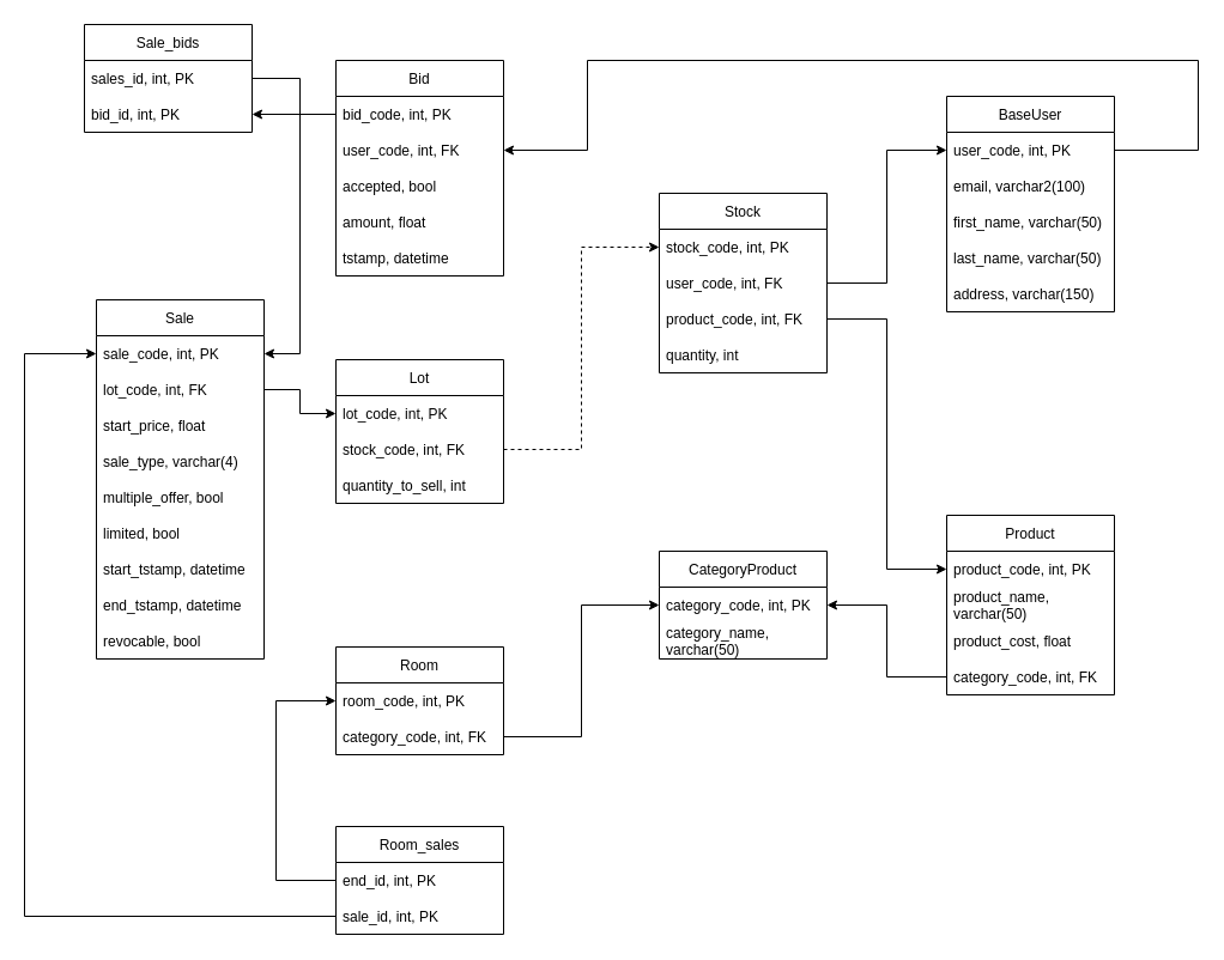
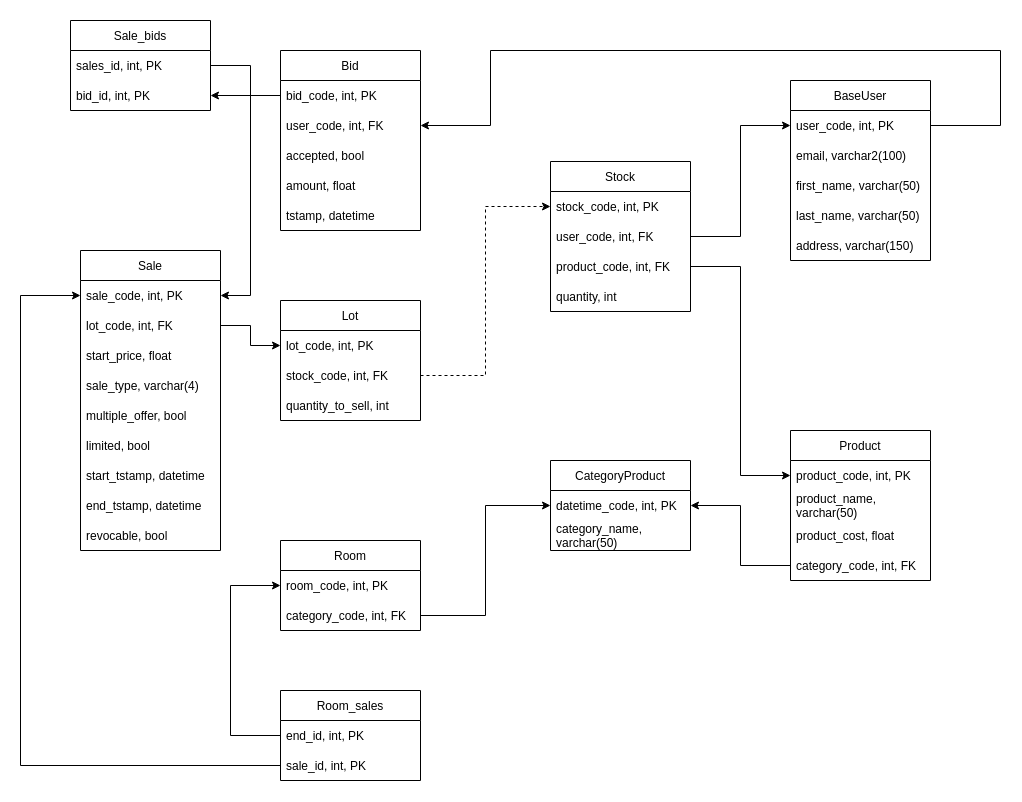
  <mxCell id="0" />
  <mxCell id="1" parent="0" />
  <mxCell id="2" value="BaseUser" style="swimlane;fontStyle=0;childLayout=stackLayout;horizontal=1;startSize=30;horizontalStack=0;resizeParent=1;resizeParentMax=0;resizeLast=0;collapsible=1;marginBottom=0;" parent="1" vertex="1"><mxGeometry x="790" y="80" width="140" height="180" as="geometry" /></mxCell>
  <mxCell id="3" value="user_code, int, PK" style="text;strokeColor=none;fillColor=none;align=left;verticalAlign=middle;spacingLeft=4;spacingRight=4;overflow=hidden;points=[[0,0.5],[1,0.5]];portConstraint=eastwest;rotatable=0;" parent="2" vertex="1"><mxGeometry y="30" width="140" height="30" as="geometry" /></mxCell>
  <mxCell id="4" value="email, varchar2(100)" style="text;strokeColor=none;fillColor=none;align=left;verticalAlign=middle;spacingLeft=4;spacingRight=4;overflow=hidden;points=[[0,0.5],[1,0.5]];portConstraint=eastwest;rotatable=0;" parent="2" vertex="1"><mxGeometry y="60" width="140" height="30" as="geometry" /></mxCell>
  <mxCell id="5" value="first_name, varchar(50)" style="text;strokeColor=none;fillColor=none;align=left;verticalAlign=middle;spacingLeft=4;spacingRight=4;overflow=hidden;points=[[0,0.5],[1,0.5]];portConstraint=eastwest;rotatable=0;" parent="2" vertex="1"><mxGeometry y="90" width="140" height="30" as="geometry" /></mxCell>
  <mxCell id="6" value="last_name, varchar(50)" style="text;strokeColor=none;fillColor=none;align=left;verticalAlign=middle;spacingLeft=4;spacingRight=4;overflow=hidden;points=[[0,0.5],[1,0.5]];portConstraint=eastwest;rotatable=0;" parent="2" vertex="1"><mxGeometry y="120" width="140" height="30" as="geometry" /></mxCell>
  <mxCell id="7" value="address, varchar(150)" style="text;strokeColor=none;fillColor=none;align=left;verticalAlign=middle;spacingLeft=4;spacingRight=4;overflow=hidden;points=[[0,0.5],[1,0.5]];portConstraint=eastwest;rotatable=0;" parent="2" vertex="1"><mxGeometry y="150" width="140" height="30" as="geometry" /></mxCell>
  <mxCell id="8" value="Product" style="swimlane;fontStyle=0;childLayout=stackLayout;horizontal=1;startSize=30;horizontalStack=0;resizeParent=1;resizeParentMax=0;resizeLast=0;collapsible=1;marginBottom=0;" parent="1" vertex="1"><mxGeometry x="790" y="430" width="140" height="150" as="geometry" /></mxCell>
  <mxCell id="9" value="product_code, int, PK" style="text;strokeColor=none;fillColor=none;align=left;verticalAlign=middle;spacingLeft=4;spacingRight=4;overflow=hidden;points=[[0,0.5],[1,0.5]];portConstraint=eastwest;rotatable=0;" parent="8" vertex="1"><mxGeometry y="30" width="140" height="30" as="geometry" /></mxCell>
  <mxCell id="10" value="product_name,&#10;varchar(50)" style="text;strokeColor=none;fillColor=none;align=left;verticalAlign=middle;spacingLeft=4;spacingRight=4;overflow=hidden;points=[[0,0.5],[1,0.5]];portConstraint=eastwest;rotatable=0;" parent="8" vertex="1"><mxGeometry y="60" width="140" height="30" as="geometry" /></mxCell>
  <mxCell id="11" value="product_cost, float" style="text;strokeColor=none;fillColor=none;align=left;verticalAlign=middle;spacingLeft=4;spacingRight=4;overflow=hidden;points=[[0,0.5],[1,0.5]];portConstraint=eastwest;rotatable=0;" parent="8" vertex="1"><mxGeometry y="90" width="140" height="30" as="geometry" /></mxCell>
  <mxCell id="12" value="category_code, int, FK" style="text;strokeColor=none;fillColor=none;align=left;verticalAlign=middle;spacingLeft=4;spacingRight=4;overflow=hidden;points=[[0,0.5],[1,0.5]];portConstraint=eastwest;rotatable=0;" parent="8" vertex="1"><mxGeometry y="120" width="140" height="30" as="geometry" /></mxCell>
  <mxCell id="13" value="CategoryProduct" style="swimlane;fontStyle=0;childLayout=stackLayout;horizontal=1;startSize=30;horizontalStack=0;resizeParent=1;resizeParentMax=0;resizeLast=0;collapsible=1;marginBottom=0;" parent="1" vertex="1"><mxGeometry x="550" y="460" width="140" height="90" as="geometry" /></mxCell>
- <mxCell id="14" value="category_code, int, PK" style="text;strokeColor=none;fillColor=none;align=left;verticalAlign=middle;spacingLeft=4;spacingRight=4;overflow=hidden;points=[[0,0.5],[1,0.5]];portConstraint=eastwest;rotatable=0;" parent="13" vertex="1"><mxGeometry y="30" width="140" height="30" as="geometry" /></mxCell>
+ <mxCell id="14" value="datetime_code, int, PK" style="text;strokeColor=none;fillColor=none;align=left;verticalAlign=middle;spacingLeft=4;spacingRight=4;overflow=hidden;points=[[0,0.5],[1,0.5]];portConstraint=eastwest;rotatable=0;" parent="13" vertex="1"><mxGeometry y="30" width="140" height="30" as="geometry" /></mxCell>
  <mxCell id="15" value="category_name,&#10; varchar(50)" style="text;strokeColor=none;fillColor=none;align=left;verticalAlign=middle;spacingLeft=4;spacingRight=4;overflow=hidden;points=[[0,0.5],[1,0.5]];portConstraint=eastwest;rotatable=0;" parent="13" vertex="1"><mxGeometry y="60" width="140" height="30" as="geometry" /></mxCell>
  <mxCell id="16" value="Sale" style="swimlane;fontStyle=0;childLayout=stackLayout;horizontal=1;startSize=30;horizontalStack=0;resizeParent=1;resizeParentMax=0;resizeLast=0;collapsible=1;marginBottom=0;" parent="1" vertex="1"><mxGeometry x="80" y="250" width="140" height="300" as="geometry" /></mxCell>
  <mxCell id="17" value="sale_code, int, PK" style="text;strokeColor=none;fillColor=none;align=left;verticalAlign=middle;spacingLeft=4;spacingRight=4;overflow=hidden;points=[[0,0.5],[1,0.5]];portConstraint=eastwest;rotatable=0;" parent="16" vertex="1"><mxGeometry y="30" width="140" height="30" as="geometry" /></mxCell>
  <mxCell id="18" value="lot_code, int, FK" style="text;strokeColor=none;fillColor=none;align=left;verticalAlign=middle;spacingLeft=4;spacingRight=4;overflow=hidden;points=[[0,0.5],[1,0.5]];portConstraint=eastwest;rotatable=0;" parent="16" vertex="1"><mxGeometry y="60" width="140" height="30" as="geometry" /></mxCell>
  <mxCell id="19" value="start_price, float" style="text;strokeColor=none;fillColor=none;align=left;verticalAlign=middle;spacingLeft=4;spacingRight=4;overflow=hidden;points=[[0,0.5],[1,0.5]];portConstraint=eastwest;rotatable=0;" parent="16" vertex="1"><mxGeometry y="90" width="140" height="30" as="geometry" /></mxCell>
  <mxCell id="20" value="sale_type, varchar(4)" style="text;strokeColor=none;fillColor=none;align=left;verticalAlign=middle;spacingLeft=4;spacingRight=4;overflow=hidden;points=[[0,0.5],[1,0.5]];portConstraint=eastwest;rotatable=0;" parent="16" vertex="1"><mxGeometry y="120" width="140" height="30" as="geometry" /></mxCell>
  <mxCell id="21" value="multiple_offer, bool" style="text;strokeColor=none;fillColor=none;align=left;verticalAlign=middle;spacingLeft=4;spacingRight=4;overflow=hidden;points=[[0,0.5],[1,0.5]];portConstraint=eastwest;rotatable=0;" parent="16" vertex="1"><mxGeometry y="150" width="140" height="30" as="geometry" /></mxCell>
  <mxCell id="22" value="limited, bool" style="text;strokeColor=none;fillColor=none;align=left;verticalAlign=middle;spacingLeft=4;spacingRight=4;overflow=hidden;points=[[0,0.5],[1,0.5]];portConstraint=eastwest;rotatable=0;" parent="16" vertex="1"><mxGeometry y="180" width="140" height="30" as="geometry" /></mxCell>
  <mxCell id="23" value="start_tstamp, datetime" style="text;strokeColor=none;fillColor=none;align=left;verticalAlign=middle;spacingLeft=4;spacingRight=4;overflow=hidden;points=[[0,0.5],[1,0.5]];portConstraint=eastwest;rotatable=0;" parent="16" vertex="1"><mxGeometry y="210" width="140" height="30" as="geometry" /></mxCell>
  <mxCell id="24" value="end_tstamp, datetime" style="text;strokeColor=none;fillColor=none;align=left;verticalAlign=middle;spacingLeft=4;spacingRight=4;overflow=hidden;points=[[0,0.5],[1,0.5]];portConstraint=eastwest;rotatable=0;" parent="16" vertex="1"><mxGeometry y="240" width="140" height="30" as="geometry" /></mxCell>
  <mxCell id="25" value="revocable, bool" style="text;strokeColor=none;fillColor=none;align=left;verticalAlign=middle;spacingLeft=4;spacingRight=4;overflow=hidden;points=[[0,0.5],[1,0.5]];portConstraint=eastwest;rotatable=0;" parent="16" vertex="1"><mxGeometry y="270" width="140" height="30" as="geometry" /></mxCell>
  <mxCell id="26" value="Bid" style="swimlane;fontStyle=0;childLayout=stackLayout;horizontal=1;startSize=30;horizontalStack=0;resizeParent=1;resizeParentMax=0;resizeLast=0;collapsible=1;marginBottom=0;" parent="1" vertex="1"><mxGeometry x="280" y="50" width="140" height="180" as="geometry" /></mxCell>
  <mxCell id="27" value="bid_code, int, PK" style="text;strokeColor=none;fillColor=none;align=left;verticalAlign=middle;spacingLeft=4;spacingRight=4;overflow=hidden;points=[[0,0.5],[1,0.5]];portConstraint=eastwest;rotatable=0;" parent="26" vertex="1"><mxGeometry y="30" width="140" height="30" as="geometry" /></mxCell>
  <mxCell id="28" value="user_code, int, FK" style="text;strokeColor=none;fillColor=none;align=left;verticalAlign=middle;spacingLeft=4;spacingRight=4;overflow=hidden;points=[[0,0.5],[1,0.5]];portConstraint=eastwest;rotatable=0;" parent="26" vertex="1"><mxGeometry y="60" width="140" height="30" as="geometry" /></mxCell>
  <mxCell id="29" value="accepted, bool" style="text;strokeColor=none;fillColor=none;align=left;verticalAlign=middle;spacingLeft=4;spacingRight=4;overflow=hidden;points=[[0,0.5],[1,0.5]];portConstraint=eastwest;rotatable=0;" parent="26" vertex="1"><mxGeometry y="90" width="140" height="30" as="geometry" /></mxCell>
  <mxCell id="30" value="amount, float" style="text;strokeColor=none;fillColor=none;align=left;verticalAlign=middle;spacingLeft=4;spacingRight=4;overflow=hidden;points=[[0,0.5],[1,0.5]];portConstraint=eastwest;rotatable=0;" parent="26" vertex="1"><mxGeometry y="120" width="140" height="30" as="geometry" /></mxCell>
  <mxCell id="31" value="tstamp, datetime" style="text;strokeColor=none;fillColor=none;align=left;verticalAlign=middle;spacingLeft=4;spacingRight=4;overflow=hidden;points=[[0,0.5],[1,0.5]];portConstraint=eastwest;rotatable=0;" parent="26" vertex="1"><mxGeometry y="150" width="140" height="30" as="geometry" /></mxCell>
  <mxCell id="32" value="Lot" style="swimlane;fontStyle=0;childLayout=stackLayout;horizontal=1;startSize=30;horizontalStack=0;resizeParent=1;resizeParentMax=0;resizeLast=0;collapsible=1;marginBottom=0;" parent="1" vertex="1"><mxGeometry x="280" y="300" width="140" height="120" as="geometry" /></mxCell>
  <mxCell id="33" value="lot_code, int, PK" style="text;strokeColor=none;fillColor=none;align=left;verticalAlign=middle;spacingLeft=4;spacingRight=4;overflow=hidden;points=[[0,0.5],[1,0.5]];portConstraint=eastwest;rotatable=0;" parent="32" vertex="1"><mxGeometry y="30" width="140" height="30" as="geometry" /></mxCell>
  <mxCell id="34" value="stock_code, int, FK" style="text;strokeColor=none;fillColor=none;align=left;verticalAlign=middle;spacingLeft=4;spacingRight=4;overflow=hidden;points=[[0,0.5],[1,0.5]];portConstraint=eastwest;rotatable=0;" parent="32" vertex="1"><mxGeometry y="60" width="140" height="30" as="geometry" /></mxCell>
  <mxCell id="35" value="quantity_to_sell, int" style="text;strokeColor=none;fillColor=none;align=left;verticalAlign=middle;spacingLeft=4;spacingRight=4;overflow=hidden;points=[[0,0.5],[1,0.5]];portConstraint=eastwest;rotatable=0;" parent="32" vertex="1"><mxGeometry y="90" width="140" height="30" as="geometry" /></mxCell>
  <mxCell id="36" value="Room" style="swimlane;fontStyle=0;childLayout=stackLayout;horizontal=1;startSize=30;horizontalStack=0;resizeParent=1;resizeParentMax=0;resizeLast=0;collapsible=1;marginBottom=0;" parent="1" vertex="1"><mxGeometry x="280" y="540" width="140" height="90" as="geometry" /></mxCell>
  <mxCell id="37" value="room_code, int, PK" style="text;strokeColor=none;fillColor=none;align=left;verticalAlign=middle;spacingLeft=4;spacingRight=4;overflow=hidden;points=[[0,0.5],[1,0.5]];portConstraint=eastwest;rotatable=0;" parent="36" vertex="1"><mxGeometry y="30" width="140" height="30" as="geometry" /></mxCell>
  <mxCell id="38" value="category_code, int, FK" style="text;strokeColor=none;fillColor=none;align=left;verticalAlign=middle;spacingLeft=4;spacingRight=4;overflow=hidden;points=[[0,0.5],[1,0.5]];portConstraint=eastwest;rotatable=0;" parent="36" vertex="1"><mxGeometry y="60" width="140" height="30" as="geometry" /></mxCell>
  <mxCell id="39" style="edgeStyle=orthogonalEdgeStyle;rounded=0;orthogonalLoop=1;jettySize=auto;html=1;exitX=1;exitY=0.5;exitDx=0;exitDy=0;entryX=0;entryY=0.5;entryDx=0;entryDy=0;" parent="1" source="18" target="33" edge="1"><mxGeometry relative="1" as="geometry" /></mxCell>
  <mxCell id="40" style="edgeStyle=orthogonalEdgeStyle;rounded=0;orthogonalLoop=1;jettySize=auto;html=1;exitX=1;exitY=0.5;exitDx=0;exitDy=0;entryX=0;entryY=0.5;entryDx=0;entryDy=0;" parent="1" source="38" target="14" edge="1"><mxGeometry relative="1" as="geometry" /></mxCell>
  <mxCell id="41" value="Stock" style="swimlane;fontStyle=0;childLayout=stackLayout;horizontal=1;startSize=30;horizontalStack=0;resizeParent=1;resizeParentMax=0;resizeLast=0;collapsible=1;marginBottom=0;" parent="1" vertex="1"><mxGeometry x="550" y="161" width="140" height="150" as="geometry" /></mxCell>
  <mxCell id="42" value="stock_code, int, PK" style="text;strokeColor=none;fillColor=none;align=left;verticalAlign=middle;spacingLeft=4;spacingRight=4;overflow=hidden;points=[[0,0.5],[1,0.5]];portConstraint=eastwest;rotatable=0;" parent="41" vertex="1"><mxGeometry y="30" width="140" height="30" as="geometry" /></mxCell>
  <mxCell id="43" value="user_code, int, FK" style="text;strokeColor=none;fillColor=none;align=left;verticalAlign=middle;spacingLeft=4;spacingRight=4;overflow=hidden;points=[[0,0.5],[1,0.5]];portConstraint=eastwest;rotatable=0;" parent="41" vertex="1"><mxGeometry y="60" width="140" height="30" as="geometry" /></mxCell>
  <mxCell id="44" value="product_code, int, FK" style="text;strokeColor=none;fillColor=none;align=left;verticalAlign=middle;spacingLeft=4;spacingRight=4;overflow=hidden;points=[[0,0.5],[1,0.5]];portConstraint=eastwest;rotatable=0;" parent="41" vertex="1"><mxGeometry y="90" width="140" height="30" as="geometry" /></mxCell>
  <mxCell id="45" value="quantity, int" style="text;strokeColor=none;fillColor=none;align=left;verticalAlign=middle;spacingLeft=4;spacingRight=4;overflow=hidden;points=[[0,0.5],[1,0.5]];portConstraint=eastwest;rotatable=0;" parent="41" vertex="1"><mxGeometry y="120" width="140" height="30" as="geometry" /></mxCell>
  <mxCell id="46" style="edgeStyle=orthogonalEdgeStyle;rounded=0;orthogonalLoop=1;jettySize=auto;html=1;exitX=1;exitY=0.5;exitDx=0;exitDy=0;entryX=0;entryY=0.5;entryDx=0;entryDy=0;" parent="1" source="44" target="9" edge="1"><mxGeometry relative="1" as="geometry" /></mxCell>
  <mxCell id="47" style="edgeStyle=orthogonalEdgeStyle;rounded=0;orthogonalLoop=1;jettySize=auto;html=1;exitX=0;exitY=0.5;exitDx=0;exitDy=0;entryX=1;entryY=0.5;entryDx=0;entryDy=0;" parent="1" source="12" target="14" edge="1"><mxGeometry relative="1" as="geometry" /></mxCell>
  <mxCell id="48" style="edgeStyle=orthogonalEdgeStyle;rounded=0;orthogonalLoop=1;jettySize=auto;html=1;exitX=1;exitY=0.5;exitDx=0;exitDy=0;entryX=0;entryY=0.5;entryDx=0;entryDy=0;" parent="1" source="43" target="3" edge="1"><mxGeometry relative="1" as="geometry" /></mxCell>
  <mxCell id="49" style="edgeStyle=orthogonalEdgeStyle;rounded=0;orthogonalLoop=1;jettySize=auto;html=1;exitX=1;exitY=0.5;exitDx=0;exitDy=0;entryX=0;entryY=0.5;entryDx=0;entryDy=0;dashed=1;" parent="1" source="34" target="42" edge="1"><mxGeometry relative="1" as="geometry" /></mxCell>
  <mxCell id="50" value="Sale_bids" style="swimlane;fontStyle=0;childLayout=stackLayout;horizontal=1;startSize=30;horizontalStack=0;resizeParent=1;resizeParentMax=0;resizeLast=0;collapsible=1;marginBottom=0;" vertex="1" parent="1"><mxGeometry x="70" y="20" width="140" height="90" as="geometry" /></mxCell>
  <mxCell id="51" value="sales_id, int, PK" style="text;strokeColor=none;fillColor=none;align=left;verticalAlign=middle;spacingLeft=4;spacingRight=4;overflow=hidden;points=[[0,0.5],[1,0.5]];portConstraint=eastwest;rotatable=0;" vertex="1" parent="50"><mxGeometry y="30" width="140" height="30" as="geometry" /></mxCell>
  <mxCell id="52" value="bid_id, int, PK" style="text;strokeColor=none;fillColor=none;align=left;verticalAlign=middle;spacingLeft=4;spacingRight=4;overflow=hidden;points=[[0,0.5],[1,0.5]];portConstraint=eastwest;rotatable=0;" vertex="1" parent="50"><mxGeometry y="60" width="140" height="30" as="geometry" /></mxCell>
  <mxCell id="53" style="edgeStyle=orthogonalEdgeStyle;rounded=0;orthogonalLoop=1;jettySize=auto;html=1;" edge="1" parent="1" source="27" target="52"><mxGeometry relative="1" as="geometry" /></mxCell>
  <mxCell id="54" style="edgeStyle=orthogonalEdgeStyle;rounded=0;orthogonalLoop=1;jettySize=auto;html=1;entryX=1;entryY=0.5;entryDx=0;entryDy=0;" edge="1" parent="1" source="51" target="17"><mxGeometry relative="1" as="geometry"><Array as="points"><mxPoint x="250" y="65" /><mxPoint x="250" y="295" /></Array></mxGeometry></mxCell>
  <mxCell id="55" style="edgeStyle=orthogonalEdgeStyle;rounded=0;orthogonalLoop=1;jettySize=auto;html=1;" edge="1" parent="1" source="3" target="28"><mxGeometry relative="1" as="geometry"><mxPoint x="430" y="125" as="targetPoint" /><Array as="points"><mxPoint x="1000" y="125" /><mxPoint x="1000" y="50" /><mxPoint x="490" y="50" /><mxPoint x="490" y="125" /></Array></mxGeometry></mxCell>
  <mxCell id="56" value="Room_sales" style="swimlane;fontStyle=0;childLayout=stackLayout;horizontal=1;startSize=30;horizontalStack=0;resizeParent=1;resizeParentMax=0;resizeLast=0;collapsible=1;marginBottom=0;" vertex="1" parent="1"><mxGeometry x="280" y="690" width="140" height="90" as="geometry" /></mxCell>
  <mxCell id="57" value="end_id, int, PK" style="text;strokeColor=none;fillColor=none;align=left;verticalAlign=middle;spacingLeft=4;spacingRight=4;overflow=hidden;points=[[0,0.5],[1,0.5]];portConstraint=eastwest;rotatable=0;" vertex="1" parent="56"><mxGeometry y="30" width="140" height="30" as="geometry" /></mxCell>
  <mxCell id="58" value="sale_id, int, PK" style="text;strokeColor=none;fillColor=none;align=left;verticalAlign=middle;spacingLeft=4;spacingRight=4;overflow=hidden;points=[[0,0.5],[1,0.5]];portConstraint=eastwest;rotatable=0;" vertex="1" parent="56"><mxGeometry y="60" width="140" height="30" as="geometry" /></mxCell>
  <mxCell id="59" style="edgeStyle=orthogonalEdgeStyle;rounded=0;orthogonalLoop=1;jettySize=auto;html=1;" edge="1" parent="1" source="57"><mxGeometry relative="1" as="geometry"><mxPoint x="280" y="585" as="targetPoint" /><Array as="points"><mxPoint x="230" y="735" /><mxPoint x="230" y="585" /></Array></mxGeometry></mxCell>
  <mxCell id="60" style="edgeStyle=orthogonalEdgeStyle;rounded=0;orthogonalLoop=1;jettySize=auto;html=1;entryX=0;entryY=0.5;entryDx=0;entryDy=0;" edge="1" parent="1" source="58" target="17"><mxGeometry relative="1" as="geometry"><Array as="points"><mxPoint x="20" y="765" /><mxPoint x="20" y="295" /></Array></mxGeometry></mxCell>
